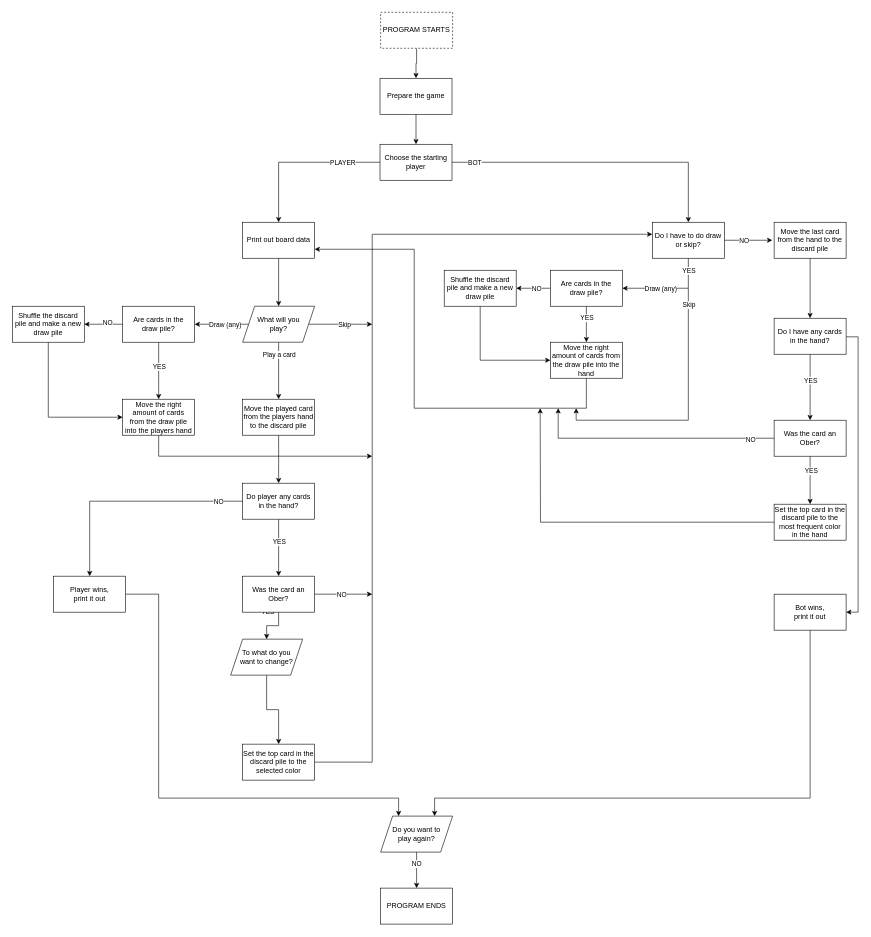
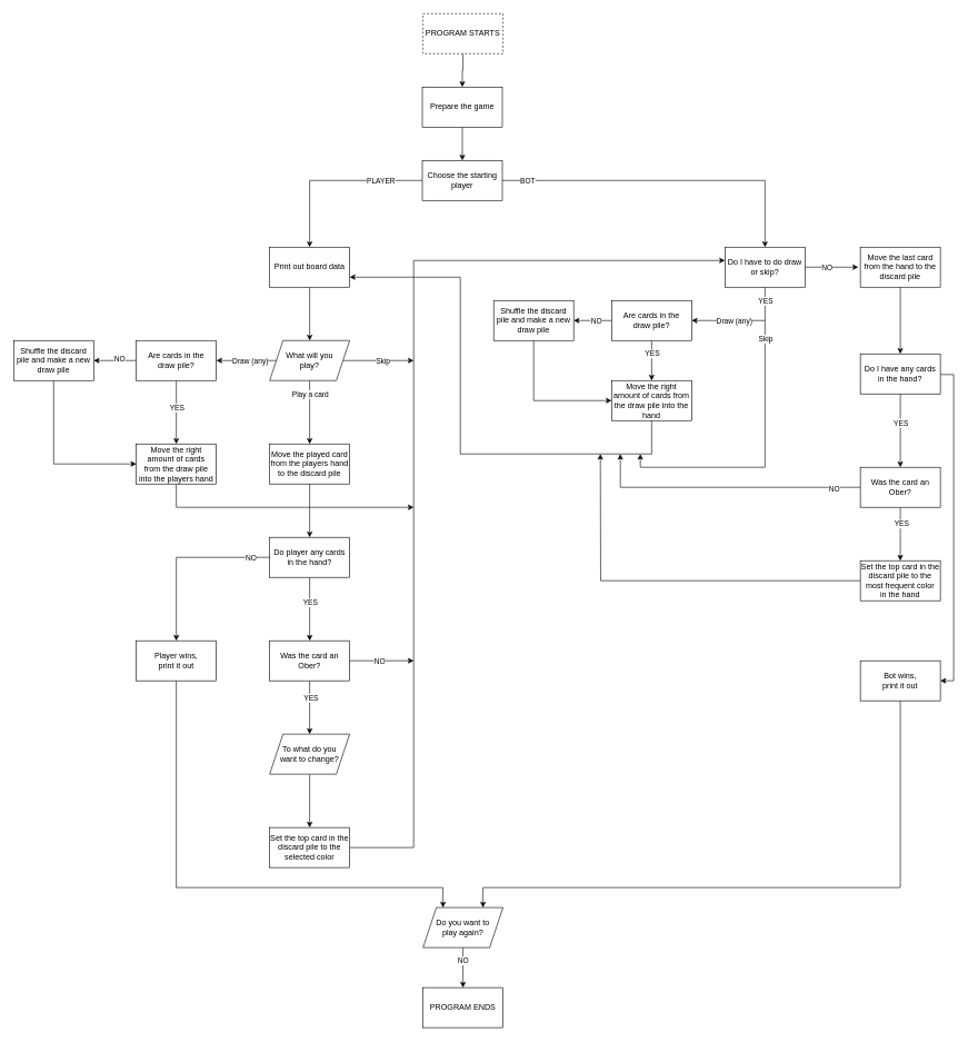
  <mxCell id="0" />
  <mxCell id="1" parent="0" />
  <mxCell id="2" value="" style="edgeStyle=orthogonalEdgeStyle;rounded=0;orthogonalLoop=1;jettySize=auto;html=1;" parent="1" source="3" target="5" edge="1"><mxGeometry relative="1" as="geometry" /></mxCell>
  <mxCell id="3" value="PROGRAM STARTS" style="rounded=0;whiteSpace=wrap;html=1;dashed=1;" parent="1" vertex="1"><mxGeometry x="634" y="20" width="120" height="60" as="geometry" /></mxCell>
  <mxCell id="4" value="" style="edgeStyle=orthogonalEdgeStyle;rounded=0;orthogonalLoop=1;jettySize=auto;html=1;" parent="1" source="5" target="11" edge="1"><mxGeometry relative="1" as="geometry" /></mxCell>
  <mxCell id="5" value="Prepare the game" style="whiteSpace=wrap;html=1;rounded=0;" parent="1" vertex="1"><mxGeometry x="633" y="130" width="120" height="60" as="geometry" /></mxCell>
  <mxCell id="6" value="PROGRAM ENDS" style="rounded=0;whiteSpace=wrap;html=1;" parent="1" vertex="1"><mxGeometry x="634" y="1480" width="120" height="60" as="geometry" /></mxCell>
  <mxCell id="7" style="edgeStyle=orthogonalEdgeStyle;rounded=0;orthogonalLoop=1;jettySize=auto;html=1;" edge="1" parent="1" source="11" target="13"><mxGeometry relative="1" as="geometry" /></mxCell>
  <mxCell id="8" value="PLAYER" style="edgeLabel;html=1;align=center;verticalAlign=middle;resizable=0;points=[];" vertex="1" connectable="0" parent="7"><mxGeometry x="-0.451" y="-2" relative="1" as="geometry"><mxPoint x="11" y="2" as="offset" /></mxGeometry></mxCell>
  <mxCell id="9" style="edgeStyle=orthogonalEdgeStyle;rounded=0;orthogonalLoop=1;jettySize=auto;html=1;exitX=1;exitY=0.5;exitDx=0;exitDy=0;entryX=0.5;entryY=0;entryDx=0;entryDy=0;" edge="1" parent="1" source="11" target="21"><mxGeometry relative="1" as="geometry" /></mxCell>
  <mxCell id="10" value="BOT" style="edgeLabel;html=1;align=center;verticalAlign=middle;resizable=0;points=[];" vertex="1" connectable="0" parent="9"><mxGeometry x="-0.391" y="-1" relative="1" as="geometry"><mxPoint x="-113" y="-1" as="offset" /></mxGeometry></mxCell>
  <mxCell id="11" value="Choose the starting&lt;div&gt;player&lt;/div&gt;" style="whiteSpace=wrap;html=1;rounded=0;" parent="1" vertex="1"><mxGeometry x="633" y="240" width="120" height="60" as="geometry" /></mxCell>
  <mxCell id="12" value="" style="edgeStyle=orthogonalEdgeStyle;rounded=0;orthogonalLoop=1;jettySize=auto;html=1;" parent="1" source="13" target="28" edge="1"><mxGeometry relative="1" as="geometry" /></mxCell>
  <mxCell id="13" value="Print out board data" style="whiteSpace=wrap;html=1;rounded=0;" parent="1" vertex="1"><mxGeometry x="404" y="370" width="120" height="60" as="geometry" /></mxCell>
  <mxCell id="14" style="edgeStyle=orthogonalEdgeStyle;rounded=0;orthogonalLoop=1;jettySize=auto;html=1;" edge="1" parent="1"><mxGeometry relative="1" as="geometry"><mxPoint x="960" y="680" as="targetPoint" /><mxPoint x="1147" y="480" as="sourcePoint" /><Array as="points"><mxPoint x="1147" y="700" /><mxPoint x="960" y="700" /></Array></mxGeometry></mxCell>
  <mxCell id="15" value="Skip" style="edgeLabel;html=1;align=center;verticalAlign=middle;resizable=0;points=[];" vertex="1" connectable="0" parent="14"><mxGeometry x="-0.063" y="-1" relative="1" as="geometry"><mxPoint x="1" y="-173" as="offset" /></mxGeometry></mxCell>
  <mxCell id="16" style="edgeStyle=orthogonalEdgeStyle;rounded=0;orthogonalLoop=1;jettySize=auto;html=1;exitX=0.5;exitY=1;exitDx=0;exitDy=0;entryX=1;entryY=0.5;entryDx=0;entryDy=0;" edge="1" parent="1" source="21" target="61"><mxGeometry relative="1" as="geometry" /></mxCell>
  <mxCell id="17" value="Draw (any)" style="edgeLabel;html=1;align=center;verticalAlign=middle;resizable=0;points=[];" vertex="1" connectable="0" parent="16"><mxGeometry x="0.402" relative="1" as="geometry"><mxPoint x="15" as="offset" /></mxGeometry></mxCell>
  <mxCell id="18" value="YES" style="edgeLabel;html=1;align=center;verticalAlign=middle;resizable=0;points=[];" vertex="1" connectable="0" parent="16"><mxGeometry x="-0.625" relative="1" as="geometry"><mxPoint y="-10" as="offset" /></mxGeometry></mxCell>
  <mxCell id="19" value="" style="edgeStyle=orthogonalEdgeStyle;rounded=0;orthogonalLoop=1;jettySize=auto;html=1;" edge="1" parent="1" source="21"><mxGeometry relative="1" as="geometry"><mxPoint x="1287" y="400" as="targetPoint" /></mxGeometry></mxCell>
  <mxCell id="20" value="NO" style="edgeLabel;html=1;align=center;verticalAlign=middle;resizable=0;points=[];" vertex="1" connectable="0" parent="19"><mxGeometry x="-0.717" relative="1" as="geometry"><mxPoint x="21" as="offset" /></mxGeometry></mxCell>
  <mxCell id="21" value="Do I have to do draw or skip?" style="whiteSpace=wrap;html=1;rounded=0;" parent="1" vertex="1"><mxGeometry x="1087" y="370" width="120" height="60" as="geometry" /></mxCell>
  <mxCell id="22" value="" style="edgeStyle=orthogonalEdgeStyle;rounded=0;orthogonalLoop=1;jettySize=auto;html=1;" parent="1" source="28" target="35" edge="1"><mxGeometry relative="1" as="geometry" /></mxCell>
  <mxCell id="23" value="Play a card" style="edgeLabel;html=1;align=center;verticalAlign=middle;resizable=0;points=[];" parent="22" vertex="1" connectable="0"><mxGeometry x="-0.053" y="1" relative="1" as="geometry"><mxPoint x="-1" y="-25" as="offset" /></mxGeometry></mxCell>
  <mxCell id="24" value="" style="edgeStyle=orthogonalEdgeStyle;rounded=0;orthogonalLoop=1;jettySize=auto;html=1;" parent="1" source="28" target="40" edge="1"><mxGeometry relative="1" as="geometry" /></mxCell>
  <mxCell id="25" value="Draw (any)" style="edgeLabel;html=1;align=center;verticalAlign=middle;resizable=0;points=[];fontSize=11;" parent="24" vertex="1" connectable="0"><mxGeometry x="0.667" y="-1" relative="1" as="geometry"><mxPoint x="35" y="1" as="offset" /></mxGeometry></mxCell>
  <mxCell id="26" style="edgeStyle=orthogonalEdgeStyle;rounded=0;orthogonalLoop=1;jettySize=auto;html=1;" parent="1" source="28" edge="1"><mxGeometry relative="1" as="geometry"><mxPoint x="620" y="540" as="targetPoint" /></mxGeometry></mxCell>
  <mxCell id="27" value="Skip" style="edgeLabel;html=1;align=center;verticalAlign=middle;resizable=0;points=[];" parent="26" vertex="1" connectable="0"><mxGeometry x="0.58" y="2" relative="1" as="geometry"><mxPoint x="-24" y="2" as="offset" /></mxGeometry></mxCell>
  <mxCell id="28" value="What will you&lt;div&gt;play?&lt;/div&gt;" style="shape=parallelogram;perimeter=parallelogramPerimeter;whiteSpace=wrap;html=1;fixedSize=1;rounded=0;" parent="1" vertex="1"><mxGeometry x="404" y="510" width="120" height="60" as="geometry" /></mxCell>
  <mxCell id="29" style="edgeStyle=orthogonalEdgeStyle;rounded=0;orthogonalLoop=1;jettySize=auto;html=1;entryX=0.5;entryY=0;entryDx=0;entryDy=0;" edge="1" parent="1" source="31" target="6"><mxGeometry relative="1" as="geometry" /></mxCell>
  <mxCell id="30" value="NO" style="edgeLabel;html=1;align=center;verticalAlign=middle;resizable=0;points=[];" vertex="1" connectable="0" parent="29"><mxGeometry x="-0.371" y="-1" relative="1" as="geometry"><mxPoint as="offset" /></mxGeometry></mxCell>
  <mxCell id="31" value="Do you want to&lt;div&gt;play again?&lt;/div&gt;" style="shape=parallelogram;perimeter=parallelogramPerimeter;whiteSpace=wrap;html=1;fixedSize=1;" parent="1" vertex="1"><mxGeometry x="634" y="1360" width="120" height="60" as="geometry" /></mxCell>
  <mxCell id="32" style="edgeStyle=orthogonalEdgeStyle;rounded=0;orthogonalLoop=1;jettySize=auto;html=1;" edge="1" parent="1" source="33"><mxGeometry relative="1" as="geometry"><mxPoint x="620" y="760" as="targetPoint" /><Array as="points"><mxPoint x="264" y="760" /><mxPoint x="610" y="760" /></Array></mxGeometry></mxCell>
  <mxCell id="33" value="Move the right amount of cards&lt;div&gt;&lt;div&gt;from the draw pile&lt;/div&gt;&lt;div&gt;into the players hand&lt;/div&gt;&lt;/div&gt;" style="whiteSpace=wrap;html=1;rounded=0;" parent="1" vertex="1"><mxGeometry x="204" y="665" width="120" height="60" as="geometry" /></mxCell>
  <mxCell id="34" value="" style="edgeStyle=orthogonalEdgeStyle;rounded=0;orthogonalLoop=1;jettySize=auto;html=1;" edge="1" parent="1" source="35" target="54"><mxGeometry relative="1" as="geometry" /></mxCell>
  <mxCell id="35" value="Move the played card from the players hand to the discard pile" style="whiteSpace=wrap;html=1;rounded=0;" parent="1" vertex="1"><mxGeometry x="404" y="665" width="120" height="60" as="geometry" /></mxCell>
  <mxCell id="36" style="edgeStyle=orthogonalEdgeStyle;rounded=0;orthogonalLoop=1;jettySize=auto;html=1;entryX=0.5;entryY=0;entryDx=0;entryDy=0;" parent="1" source="40" target="33" edge="1"><mxGeometry relative="1" as="geometry"><Array as="points"><mxPoint x="264" y="640" /><mxPoint x="264" y="640" /></Array></mxGeometry></mxCell>
  <mxCell id="37" value="YES" style="edgeLabel;html=1;align=center;verticalAlign=middle;resizable=0;points=[];" parent="36" vertex="1" connectable="0"><mxGeometry x="-0.213" y="-3" relative="1" as="geometry"><mxPoint x="3" y="3" as="offset" /></mxGeometry></mxCell>
  <mxCell id="38" value="" style="edgeStyle=orthogonalEdgeStyle;rounded=0;orthogonalLoop=1;jettySize=auto;html=1;" parent="1" source="40" target="42" edge="1"><mxGeometry relative="1" as="geometry" /></mxCell>
  <mxCell id="39" value="NO" style="edgeLabel;html=1;align=center;verticalAlign=middle;resizable=0;points=[];" parent="38" vertex="1" connectable="0"><mxGeometry x="-0.35" y="-5" relative="1" as="geometry"><mxPoint x="-5" y="1" as="offset" /></mxGeometry></mxCell>
  <mxCell id="40" value="Are&amp;nbsp;&lt;span style=&quot;background-color: initial;&quot;&gt;cards in the&lt;/span&gt;&lt;div&gt;draw pile?&lt;/div&gt;" style="whiteSpace=wrap;html=1;rounded=0;" parent="1" vertex="1"><mxGeometry x="204" y="510" width="120" height="60" as="geometry" /></mxCell>
  <mxCell id="41" style="edgeStyle=orthogonalEdgeStyle;rounded=0;orthogonalLoop=1;jettySize=auto;html=1;exitX=0.5;exitY=1;exitDx=0;exitDy=0;entryX=0;entryY=0.5;entryDx=0;entryDy=0;" parent="1" source="42" target="33" edge="1"><mxGeometry relative="1" as="geometry"><Array as="points"><mxPoint x="80" y="695" /></Array></mxGeometry></mxCell>
  <mxCell id="42" value="Shuffle the discard&lt;div&gt;pile and make a new&lt;/div&gt;&lt;div&gt;draw pile&lt;/div&gt;" style="whiteSpace=wrap;html=1;rounded=0;" parent="1" vertex="1"><mxGeometry x="20" y="510" width="120" height="60" as="geometry" /></mxCell>
  <mxCell id="43" value="" style="edgeStyle=orthogonalEdgeStyle;rounded=0;orthogonalLoop=1;jettySize=auto;html=1;" edge="1" parent="1" source="47" target="49"><mxGeometry relative="1" as="geometry" /></mxCell>
  <mxCell id="44" value="YES" style="edgeLabel;html=1;align=center;verticalAlign=middle;resizable=0;points=[];" vertex="1" connectable="0" parent="43"><mxGeometry x="0.25" y="1" relative="1" as="geometry"><mxPoint y="-25" as="offset" /></mxGeometry></mxCell>
  <mxCell id="45" style="edgeStyle=orthogonalEdgeStyle;rounded=0;orthogonalLoop=1;jettySize=auto;html=1;" edge="1" parent="1" source="47"><mxGeometry relative="1" as="geometry"><mxPoint x="620" y="990" as="targetPoint" /><Array as="points"><mxPoint x="620" y="990" /></Array></mxGeometry></mxCell>
  <mxCell id="46" value="NO" style="edgeLabel;html=1;align=center;verticalAlign=middle;resizable=0;points=[];" vertex="1" connectable="0" parent="45"><mxGeometry x="-0.084" y="7" relative="1" as="geometry"><mxPoint y="7" as="offset" /></mxGeometry></mxCell>
  <mxCell id="47" value="Was the card an Ober?" style="whiteSpace=wrap;html=1;rounded=0;" vertex="1" parent="1"><mxGeometry x="404" y="960" width="120" height="60" as="geometry" /></mxCell>
  <mxCell id="48" value="" style="edgeStyle=orthogonalEdgeStyle;rounded=0;orthogonalLoop=1;jettySize=auto;html=1;" edge="1" parent="1" source="49" target="51"><mxGeometry relative="1" as="geometry" /></mxCell>
- <mxCell id="49" value="To what do you&lt;div&gt;want to change?&lt;/div&gt;" style="shape=parallelogram;perimeter=parallelogramPerimeter;whiteSpace=wrap;html=1;fixedSize=1;rounded=0;" vertex="1" parent="1"><mxGeometry x="384" y="1065" width="120" height="60" as="geometry" /></mxCell>
+ <mxCell id="49" value="To what do you&lt;div&gt;want to change?&lt;/div&gt;" style="shape=parallelogram;perimeter=parallelogramPerimeter;whiteSpace=wrap;html=1;fixedSize=1;rounded=0;" vertex="1" parent="1"><mxGeometry x="404" y="1100" width="120" height="60" as="geometry" /></mxCell>
  <mxCell id="50" style="edgeStyle=orthogonalEdgeStyle;rounded=0;orthogonalLoop=1;jettySize=auto;html=1;" edge="1" parent="1" source="51" target="21"><mxGeometry relative="1" as="geometry"><Array as="points"><mxPoint x="620" y="1270" /><mxPoint x="620" y="390" /></Array></mxGeometry></mxCell>
  <mxCell id="51" value="Set the top card in the discard pile to the selected color" style="whiteSpace=wrap;html=1;rounded=0;" vertex="1" parent="1"><mxGeometry x="404" y="1240" width="120" height="60" as="geometry" /></mxCell>
  <mxCell id="52" style="edgeStyle=orthogonalEdgeStyle;rounded=0;orthogonalLoop=1;jettySize=auto;html=1;" edge="1" parent="1" source="54" target="47"><mxGeometry relative="1" as="geometry" /></mxCell>
  <mxCell id="53" value="YES" style="edgeLabel;html=1;align=center;verticalAlign=middle;resizable=0;points=[];" vertex="1" connectable="0" parent="52"><mxGeometry x="-0.222" relative="1" as="geometry"><mxPoint as="offset" /></mxGeometry></mxCell>
  <mxCell id="54" value="Do player any cards&lt;div&gt;in the hand?&lt;/div&gt;" style="whiteSpace=wrap;html=1;rounded=0;" vertex="1" parent="1"><mxGeometry x="404" y="805" width="120" height="60" as="geometry" /></mxCell>
  <mxCell id="55" style="edgeStyle=orthogonalEdgeStyle;rounded=0;orthogonalLoop=1;jettySize=auto;html=1;entryX=1;entryY=0.75;entryDx=0;entryDy=0;" edge="1" parent="1" source="56" target="13"><mxGeometry relative="1" as="geometry"><Array as="points"><mxPoint x="977" y="680" /><mxPoint x="690" y="680" /><mxPoint x="690" y="415" /></Array></mxGeometry></mxCell>
  <mxCell id="56" value="Move the right amount of cards from the draw pile into the hand" style="rounded=0;whiteSpace=wrap;html=1;" vertex="1" parent="1"><mxGeometry x="917" y="570" width="120" height="60" as="geometry" /></mxCell>
  <mxCell id="57" value="" style="edgeStyle=orthogonalEdgeStyle;rounded=0;orthogonalLoop=1;jettySize=auto;html=1;" edge="1" parent="1" source="61" target="63"><mxGeometry relative="1" as="geometry" /></mxCell>
  <mxCell id="58" value="NO" style="edgeLabel;html=1;align=center;verticalAlign=middle;resizable=0;points=[];" vertex="1" connectable="0" parent="57"><mxGeometry x="-0.35" y="-5" relative="1" as="geometry"><mxPoint x="-5" y="5" as="offset" /></mxGeometry></mxCell>
  <mxCell id="59" style="edgeStyle=orthogonalEdgeStyle;rounded=0;orthogonalLoop=1;jettySize=auto;html=1;" edge="1" parent="1" source="61" target="56"><mxGeometry relative="1" as="geometry" /></mxCell>
  <mxCell id="60" value="YES" style="edgeLabel;html=1;align=center;verticalAlign=middle;resizable=0;points=[];" vertex="1" connectable="0" parent="59"><mxGeometry x="-0.353" relative="1" as="geometry"><mxPoint as="offset" /></mxGeometry></mxCell>
  <mxCell id="61" value="Are&amp;nbsp;&lt;span style=&quot;background-color: initial;&quot;&gt;cards in the&lt;/span&gt;&lt;div&gt;draw pile?&lt;/div&gt;" style="whiteSpace=wrap;html=1;rounded=0;" vertex="1" parent="1"><mxGeometry x="917" y="450" width="120" height="60" as="geometry" /></mxCell>
  <mxCell id="62" style="edgeStyle=orthogonalEdgeStyle;rounded=0;orthogonalLoop=1;jettySize=auto;html=1;entryX=0;entryY=0.5;entryDx=0;entryDy=0;" edge="1" parent="1" source="63" target="56"><mxGeometry relative="1" as="geometry"><Array as="points"><mxPoint x="800" y="600" /></Array></mxGeometry></mxCell>
  <mxCell id="63" value="Shuffle the discard&lt;div&gt;pile and make a new&lt;/div&gt;&lt;div&gt;draw pile&lt;/div&gt;" style="whiteSpace=wrap;html=1;rounded=0;" vertex="1" parent="1"><mxGeometry x="740" y="450" width="120" height="60" as="geometry" /></mxCell>
  <mxCell id="64" value="" style="edgeStyle=orthogonalEdgeStyle;rounded=0;orthogonalLoop=1;jettySize=auto;html=1;" edge="1" parent="1" source="65" target="76"><mxGeometry relative="1" as="geometry" /></mxCell>
  <mxCell id="65" value="Move the last card from the hand to the discard pile" style="whiteSpace=wrap;html=1;rounded=0;" vertex="1" parent="1"><mxGeometry x="1290" y="370" width="120" height="60" as="geometry" /></mxCell>
  <mxCell id="66" value="" style="edgeStyle=orthogonalEdgeStyle;rounded=0;orthogonalLoop=1;jettySize=auto;html=1;" edge="1" parent="1" source="70"><mxGeometry relative="1" as="geometry"><mxPoint x="1350" y="840" as="targetPoint" /></mxGeometry></mxCell>
  <mxCell id="67" value="YES" style="edgeLabel;html=1;align=center;verticalAlign=middle;resizable=0;points=[];" vertex="1" connectable="0" parent="66"><mxGeometry x="0.25" y="1" relative="1" as="geometry"><mxPoint y="-25" as="offset" /></mxGeometry></mxCell>
  <mxCell id="68" style="edgeStyle=orthogonalEdgeStyle;rounded=0;orthogonalLoop=1;jettySize=auto;html=1;exitX=0;exitY=0.5;exitDx=0;exitDy=0;" edge="1" parent="1" source="70"><mxGeometry relative="1" as="geometry"><mxPoint x="930" y="680" as="targetPoint" /><Array as="points"><mxPoint x="930" y="730" /></Array></mxGeometry></mxCell>
  <mxCell id="69" value="NO" style="edgeLabel;html=1;align=center;verticalAlign=middle;resizable=0;points=[];" vertex="1" connectable="0" parent="68"><mxGeometry x="-0.806" y="2" relative="1" as="geometry"><mxPoint as="offset" /></mxGeometry></mxCell>
  <mxCell id="70" value="Was the card an Ober?" style="whiteSpace=wrap;html=1;rounded=0;" vertex="1" parent="1"><mxGeometry x="1290" y="700" width="120" height="60" as="geometry" /></mxCell>
  <mxCell id="71" style="edgeStyle=orthogonalEdgeStyle;rounded=0;orthogonalLoop=1;jettySize=auto;html=1;" edge="1" parent="1" source="72"><mxGeometry relative="1" as="geometry"><mxPoint x="900" y="680" as="targetPoint" /></mxGeometry></mxCell>
  <mxCell id="72" value="Set the top card in the discard pile to the most frequent color&lt;div&gt;in the hand&lt;/div&gt;" style="whiteSpace=wrap;html=1;rounded=0;" vertex="1" parent="1"><mxGeometry x="1290" y="840" width="120" height="60" as="geometry" /></mxCell>
  <mxCell id="73" style="edgeStyle=orthogonalEdgeStyle;rounded=0;orthogonalLoop=1;jettySize=auto;html=1;" edge="1" parent="1" source="76" target="70"><mxGeometry relative="1" as="geometry" /></mxCell>
  <mxCell id="74" value="YES" style="edgeLabel;html=1;align=center;verticalAlign=middle;resizable=0;points=[];" vertex="1" connectable="0" parent="73"><mxGeometry x="-0.222" relative="1" as="geometry"><mxPoint as="offset" /></mxGeometry></mxCell>
  <mxCell id="75" style="edgeStyle=orthogonalEdgeStyle;rounded=0;orthogonalLoop=1;jettySize=auto;html=1;entryX=1;entryY=0.5;entryDx=0;entryDy=0;" edge="1" parent="1" target="78"><mxGeometry relative="1" as="geometry"><mxPoint x="1411" y="560" as="sourcePoint" /><mxPoint x="1511" y="1020" as="targetPoint" /><Array as="points"><mxPoint x="1430" y="561" /><mxPoint x="1430" y="1020" /></Array></mxGeometry></mxCell>
  <mxCell id="76" value="Do I have any cards&lt;div&gt;in the hand?&lt;/div&gt;" style="whiteSpace=wrap;html=1;rounded=0;" vertex="1" parent="1"><mxGeometry x="1290" y="530" width="120" height="60" as="geometry" /></mxCell>
  <mxCell id="77" style="edgeStyle=orthogonalEdgeStyle;rounded=0;orthogonalLoop=1;jettySize=auto;html=1;entryX=0.75;entryY=0;entryDx=0;entryDy=0;" edge="1" parent="1" source="78" target="31"><mxGeometry relative="1" as="geometry"><Array as="points"><mxPoint x="1350" y="1330" /><mxPoint x="724" y="1330" /></Array></mxGeometry></mxCell>
  <mxCell id="78" value="Bot wins,&lt;div&gt;print it out&lt;/div&gt;" style="rounded=0;whiteSpace=wrap;html=1;" vertex="1" parent="1"><mxGeometry x="1290" y="990" width="120" height="60" as="geometry" /></mxCell>
  <mxCell id="79" value="" style="edgeStyle=orthogonalEdgeStyle;rounded=0;orthogonalLoop=1;jettySize=auto;html=1;exitX=0;exitY=0.5;exitDx=0;exitDy=0;" edge="1" parent="1" source="54" target="82"><mxGeometry relative="1" as="geometry"><mxPoint x="260" y="1130" as="targetPoint" /><mxPoint x="394" y="835" as="sourcePoint" /></mxGeometry></mxCell>
  <mxCell id="80" value="NO" style="edgeLabel;html=1;align=center;verticalAlign=middle;resizable=0;points=[];" vertex="1" connectable="0" parent="79"><mxGeometry x="-0.783" y="4" relative="1" as="geometry"><mxPoint y="-4" as="offset" /></mxGeometry></mxCell>
  <mxCell id="81" style="edgeStyle=orthogonalEdgeStyle;rounded=0;orthogonalLoop=1;jettySize=auto;html=1;entryX=0.25;entryY=0;entryDx=0;entryDy=0;" edge="1" parent="1" source="82" target="31"><mxGeometry relative="1" as="geometry"><Array as="points"><mxPoint x="264" y="1330" /><mxPoint x="664" y="1330" /></Array></mxGeometry></mxCell>
- <mxCell id="82" value="Player wins,&lt;div&gt;print it out&lt;/div&gt;" style="rounded=0;whiteSpace=wrap;html=1;" vertex="1" parent="1"><mxGeometry x="89" y="960" width="120" height="60" as="geometry" /></mxCell>
+ <mxCell id="82" value="Player wins,&lt;div&gt;print it out&lt;/div&gt;" style="rounded=0;whiteSpace=wrap;html=1;" vertex="1" parent="1"><mxGeometry x="204" y="960" width="120" height="60" as="geometry" /></mxCell>
